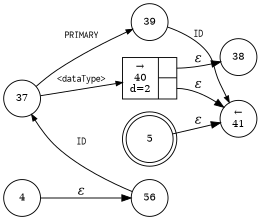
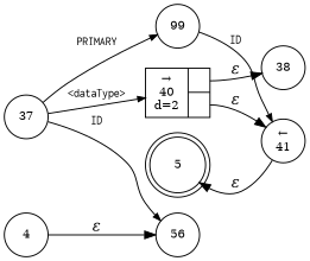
  digraph {
    rankdir=LR
    node [fixedsize=true fontsize=11 shape=circle peripheries=1]
    edge [fontname="Times-Italic"]
    n1 [label=5 shape=doublecircle width=.6 peripheries=""]
    n2 [label=4 width=.55]
    n3 [label=56 width=.55]
    n4 [label=37 width=.55]
    n5 [fixedsize=false label="{&rarr;\n40\nd=2|{<p0>|<p1>}}" shape=record]
-   n6 [label=39 width=.55]
+   n6 [label=99 width=.55]
    n7 [label=38 width=.55]
    n8 [label="&larr;\n41" width=.55]
    n2 -> n3 [label="&epsilon;"]
-   n3 -> n4 [arrowhead=normal arrowsize=.7 fontname=Courier fontsize=11 label=ID]
+   n4 -> n3 [arrowhead=normal arrowsize=.7 fontname=Courier fontsize=11 label=ID]
    n4 -> n5 [arrowhead=normal arrowsize=.7 fontname=Courier fontsize=11 label="<dataType>"]
    n4 -> n6 [arrowhead=normal arrowsize=.7 fontname=Courier fontsize=11 label=PRIMARY]
    n5 -> n7 [label="&epsilon;" tailport=p0]
    n5 -> n8 [label="&epsilon;" tailport=p1]
    n6 -> n8 [arrowhead=normal arrowsize=.7 fontname=Courier fontsize=11 label=ID]
-   n1 -> n8 [label="&epsilon;"]
+   n8 -> n1 [label="&epsilon;"]
  }
